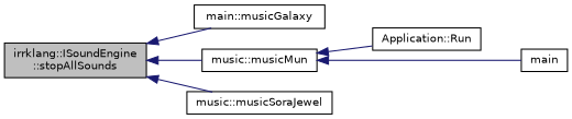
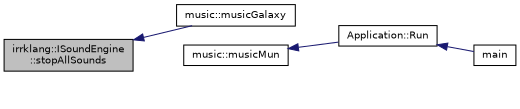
  digraph {
    rankdir=LR
    node [color=black fontname=Helvetica fontsize=10 shape=record]
    edge [color=midnightblue dir=back fontname=Helvetica fontsize=10 labelfontname=Helvetica labelfontsize=10 style=solid]
    n1 [fillcolor=grey75 fontcolor=black height=0.2 label="irrklang::ISoundEngine\l::stopAllSounds" style=filled width=0.4]
-   n2 [height=0.2 label="main::musicGalaxy" width=0.4]
+   n2 [height=0.2 label="music::musicGalaxy" width=0.4]
    n3 [height=0.2 label="music::musicMun" width=0.4]
-   n4 [height=0.2 label="music::musicSoraJewel" width=0.4]
    n5 [height=0.2 label="Application::Run" width=0.4]
    n6 [height=0.2 label=main width=0.4]
    n1 -> n2
-   n1 -> n3
-   n1 -> n4
    n3 -> n5
-   n3 -> n6
+   n5 -> n6
  }
